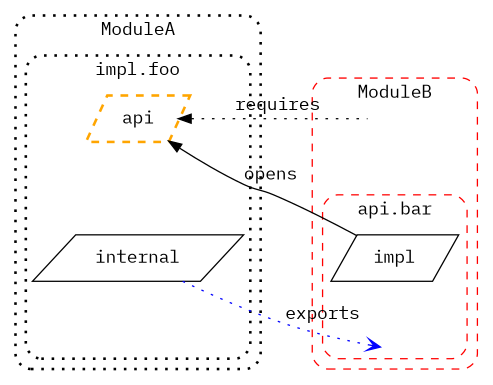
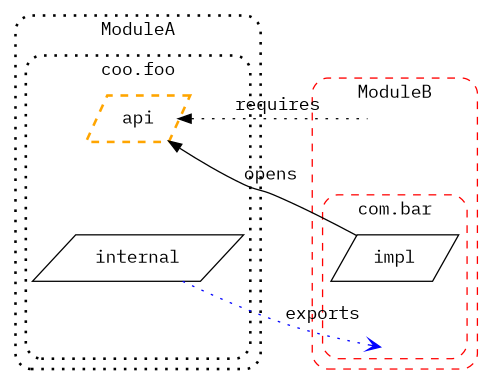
  digraph {
    compound=true
    fontname="IBM Plex Mono"
    nodesep=1
    node [fontname="IBM Plex Mono" style=invis]
    edge [fontname="IBM Plex Mono" style=invis]
    n1 [color=orange label=api shape=parallelogram style="bold,dashed"]
    n2 [label=internal shape=parallelogram style=""]
    c [fixedsize=true height=0]
    n4 [label=impl shape=parallelogram style=""]
    f [fixedsize=true height=0]
    d [fixedsize=true height=0]
    subgraph cluster_1 {
      label=ModuleA
      style="rounded,bold,dotted"
      subgraph cluster_2 {
-       label="impl.foo"
+       label="coo.foo"
        penwidth=2
        style="rounded,bold,dotted"
        n1
        n2
        c
      }
    }
    subgraph cluster_3 {
      color=red
      label=ModuleB
      shape=octagon
      style="rounded,dashed"
      d
      subgraph cluster_4 {
        color=red
-       label="api.bar"
+       label="com.bar"
        shape=octagon
        style="rounded,dashed"
        n4
        f
      }
    }
    n1 -> n2
    n1 -> n4 [dir=back label=opens minlen=0 style=solid]
    n1 -> d [dir=back label=requires minlen=0 style=dotted]
    n2 -> c
    n2 -> f [arrowhead=vee color=blue label=exports minlen=0 style=dotted]
    n4 -> f
    d -> n4
  }
